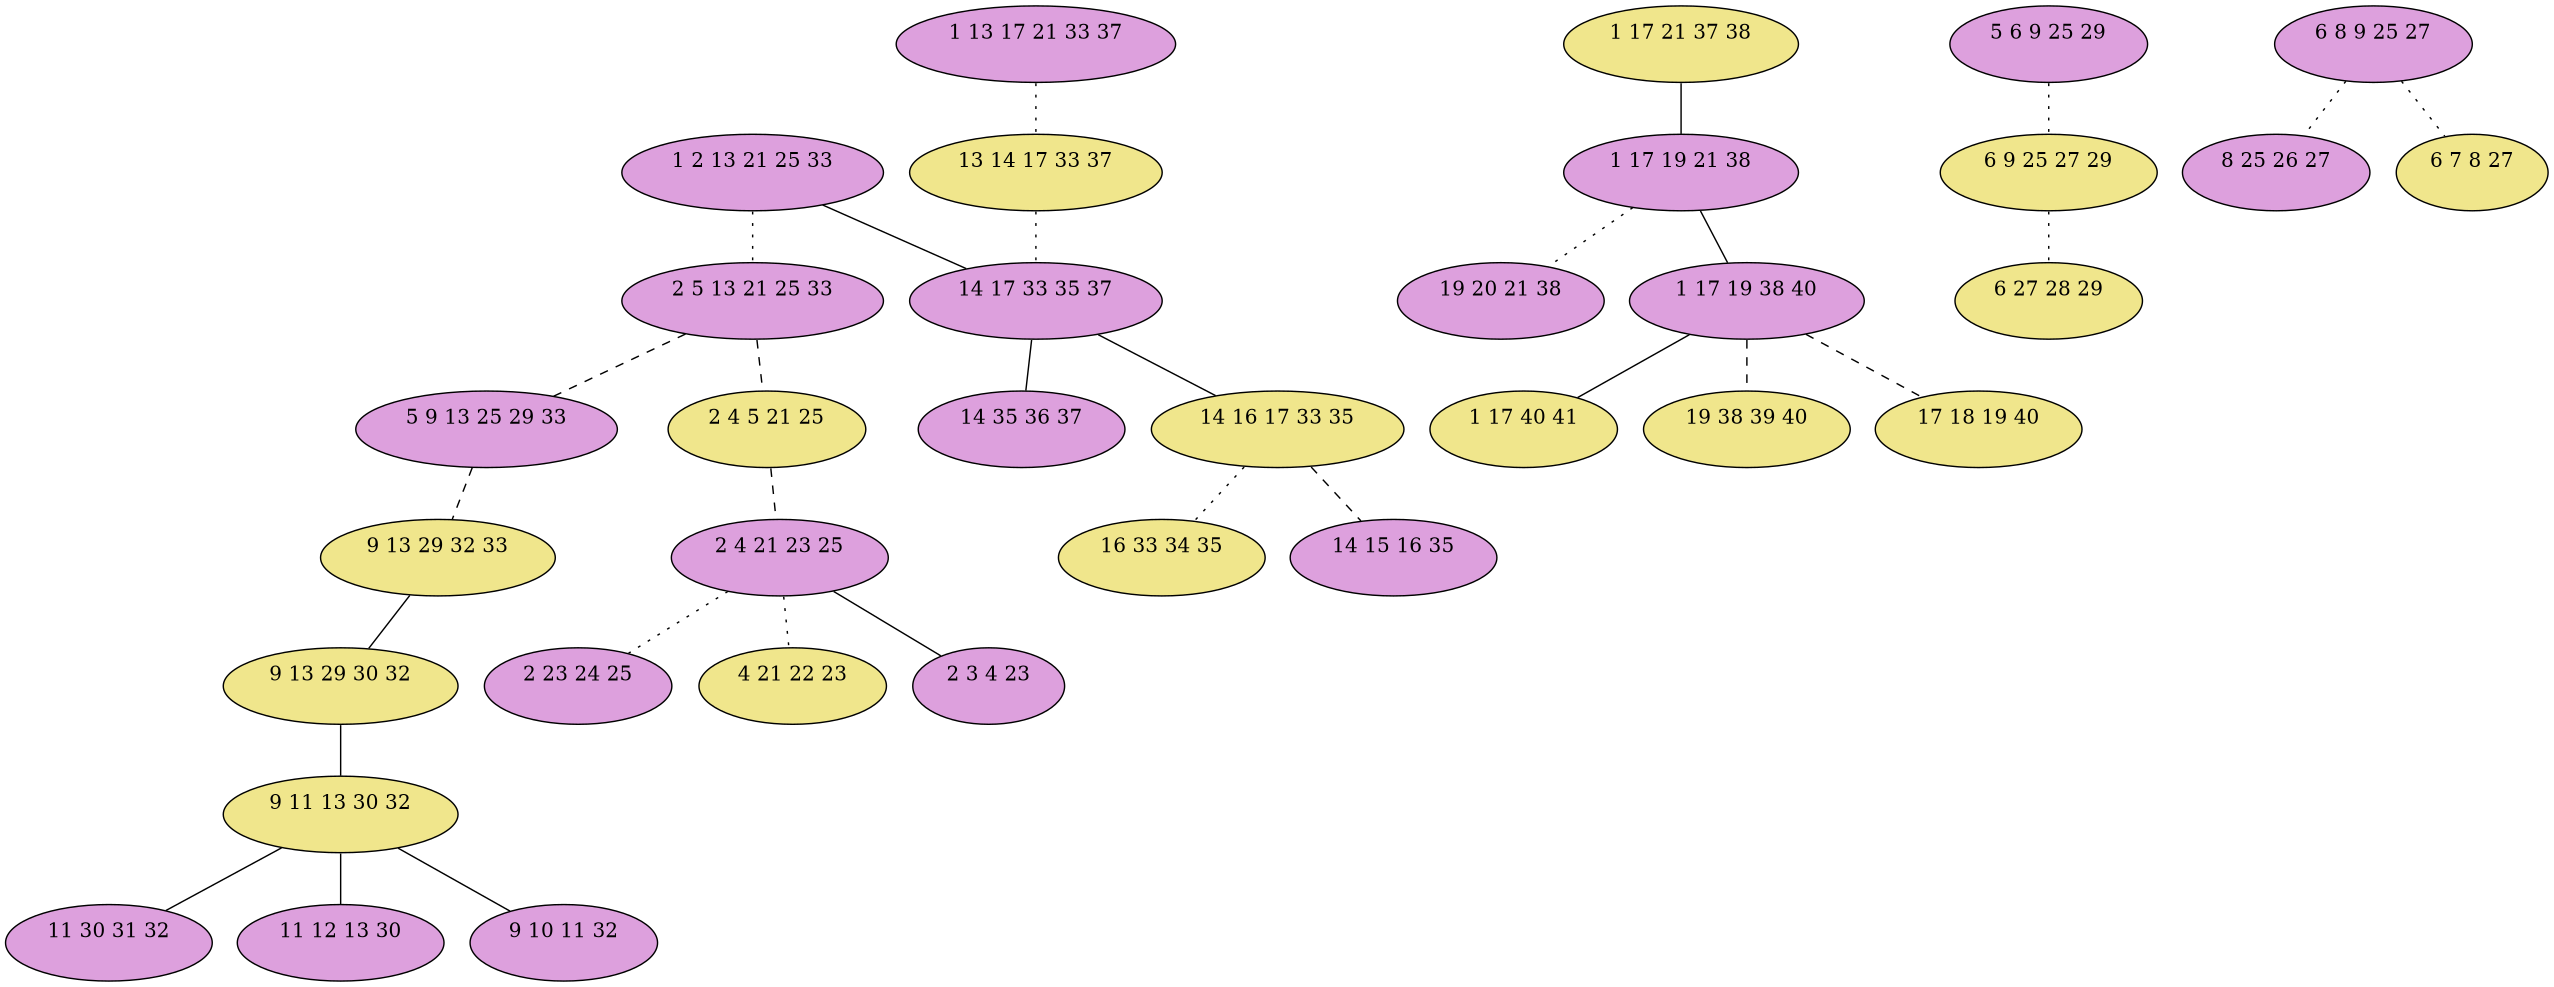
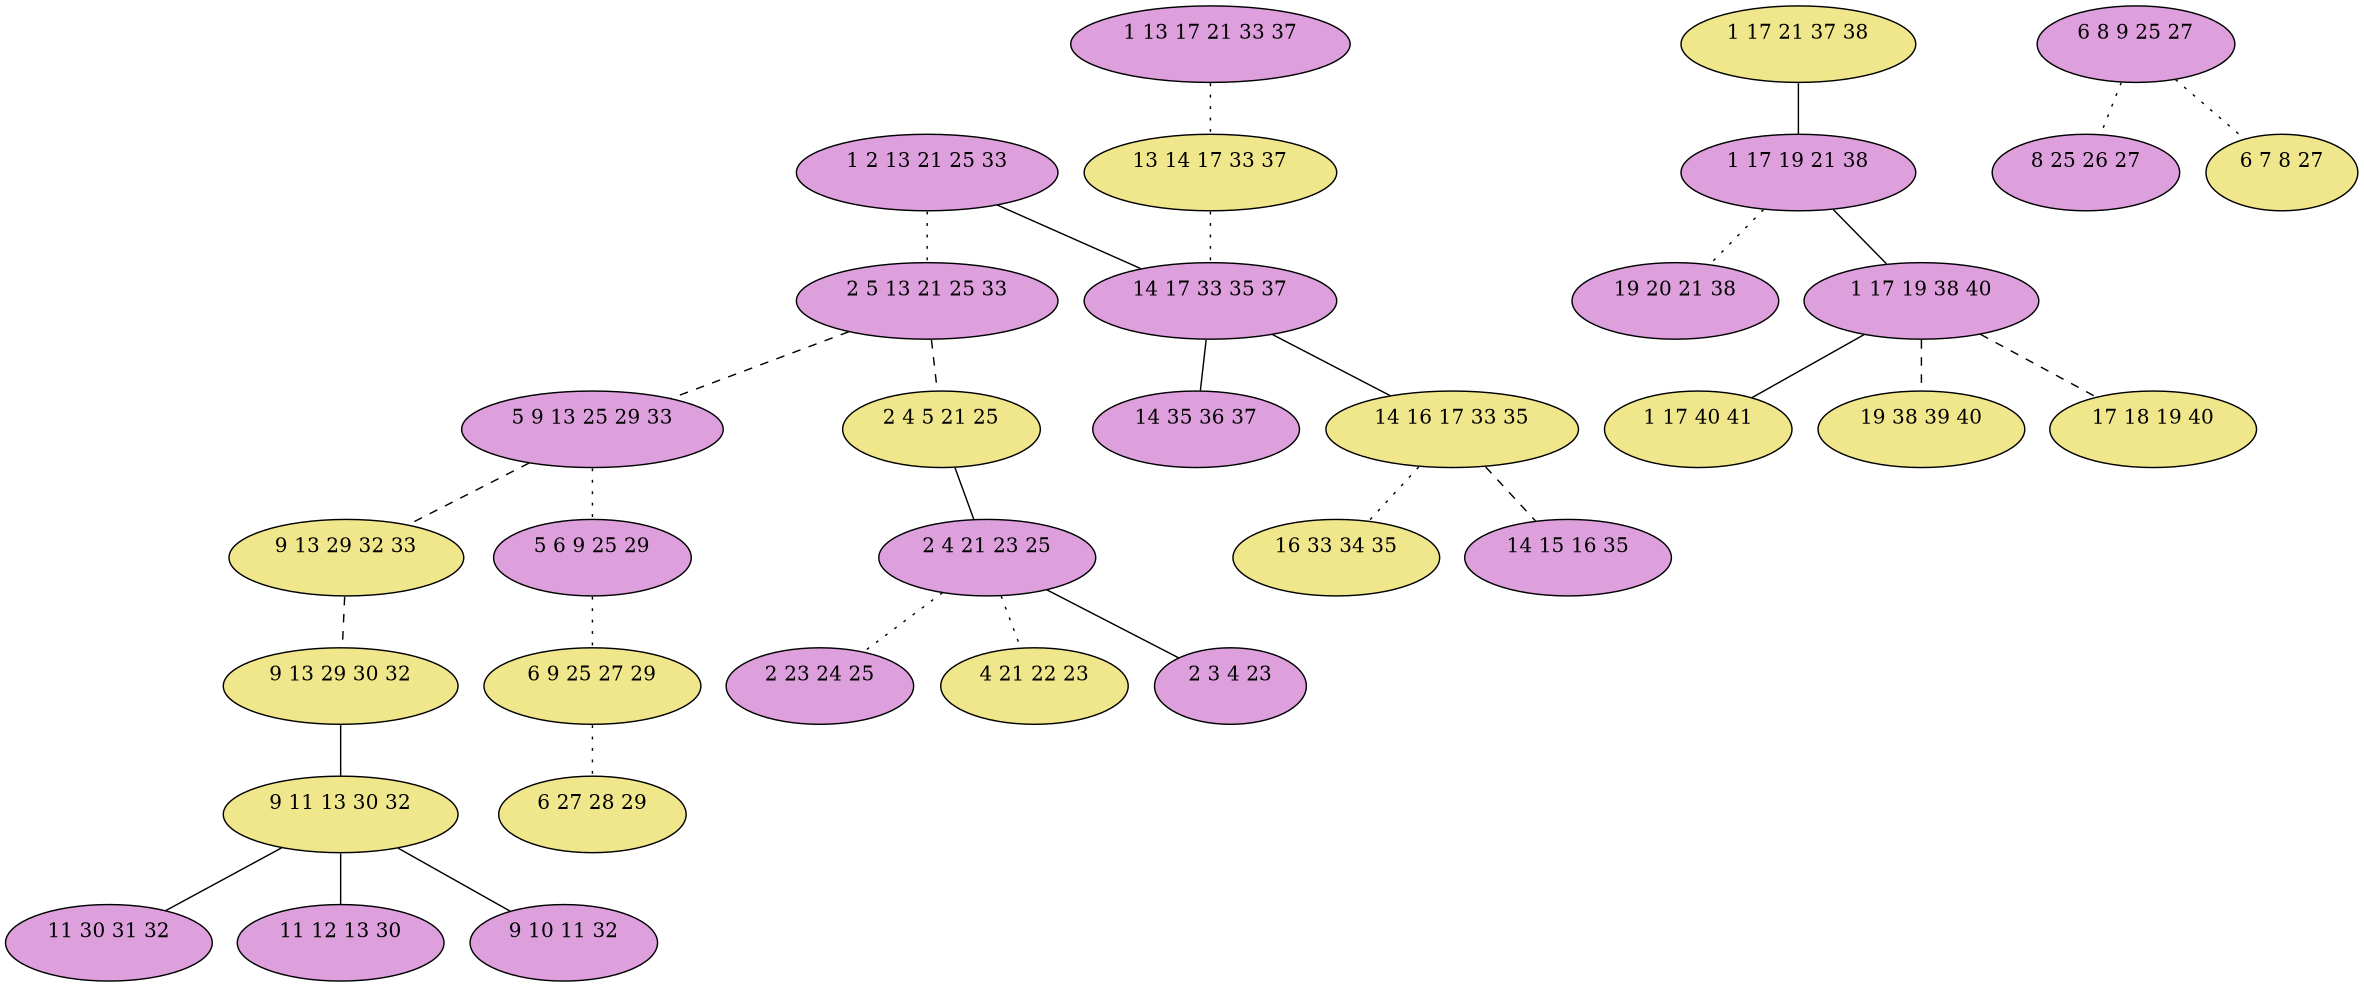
  graph {
    node [fillcolor=plum style=filled]
    edge [style=solid]
    n1 [label="1 2 13 21 25 33\n "]
    n2 [label="2 5 13 21 25 33\n "]
    n3 [label="14 17 33 35 37\n "]
    n4 [label="1 13 17 21 33 37\n "]
    n5 [fillcolor=khaki label="13 14 17 33 37\n "]
    n6 [label="5 9 13 25 29 33\n "]
    n7 [fillcolor=khaki label="2 4 5 21 25\n "]
    n8 [fillcolor=khaki label="1 17 21 37 38\n "]
    n9 [label="1 17 19 21 38\n "]
    n10 [label="19 20 21 38\n "]
    n11 [label="1 17 19 38 40\n "]
    n12 [fillcolor=khaki label="1 17 40 41\n "]
    n13 [fillcolor=khaki label="19 38 39 40\n "]
    n14 [fillcolor=khaki label="17 18 19 40\n "]
    n15 [label="14 35 36 37\n "]
    n16 [fillcolor=khaki label="14 16 17 33 35\n "]
    n17 [fillcolor=khaki label="16 33 34 35\n "]
    n18 [label="14 15 16 35\n "]
    n19 [fillcolor=khaki label="9 13 29 32 33\n "]
    n20 [label="5 6 9 25 29\n "]
    n21 [label="2 4 21 23 25\n "]
    n22 [fillcolor=khaki label="9 13 29 30 32\n "]
    n23 [fillcolor=khaki label="6 9 25 27 29\n "]
    n24 [fillcolor=khaki label="9 11 13 30 32\n "]
    n25 [label="11 30 31 32\n "]
    n26 [label="11 12 13 30\n "]
    n27 [label="9 10 11 32\n "]
    n28 [fillcolor=khaki label="6 27 28 29\n "]
    n29 [label="6 8 9 25 27\n "]
    n30 [label="8 25 26 27\n "]
    n31 [fillcolor=khaki label="6 7 8 27\n "]
    n32 [label="2 23 24 25\n "]
    n33 [fillcolor=khaki label="4 21 22 23\n "]
    n34 [label="2 3 4 23\n "]
    n1 -- n2 [style=dotted]
    n1 -- n3
    n2 -- n6 [style=dashed]
    n2 -- n7 [style=dashed]
    n3 -- n15
    n3 -- n16
    n4 -- n5 [style=dotted]
    n5 -- n3 [style=dotted]
    n6 -- n19 [style=dashed]
-   n7 -- n21 [style=dashed]
+   n6 -- n20 [style=dotted]
+   n7 -- n21
    n8 -- n9
    n9 -- n10 [style=dotted]
    n9 -- n11
    n11 -- n12
    n11 -- n13 [style=dashed]
    n11 -- n14 [style=dashed]
    n16 -- n17 [style=dotted]
    n16 -- n18 [style=dashed]
-   n19 -- n22
+   n19 -- n22 [style=dashed]
    n20 -- n23 [style=dotted]
    n21 -- n32 [style=dotted]
    n21 -- n33 [style=dotted]
    n21 -- n34
    n22 -- n24
    n23 -- n28 [style=dotted]
    n24 -- n25
    n24 -- n26
    n24 -- n27
    n29 -- n30 [style=dotted]
    n29 -- n31 [style=dotted]
  }
